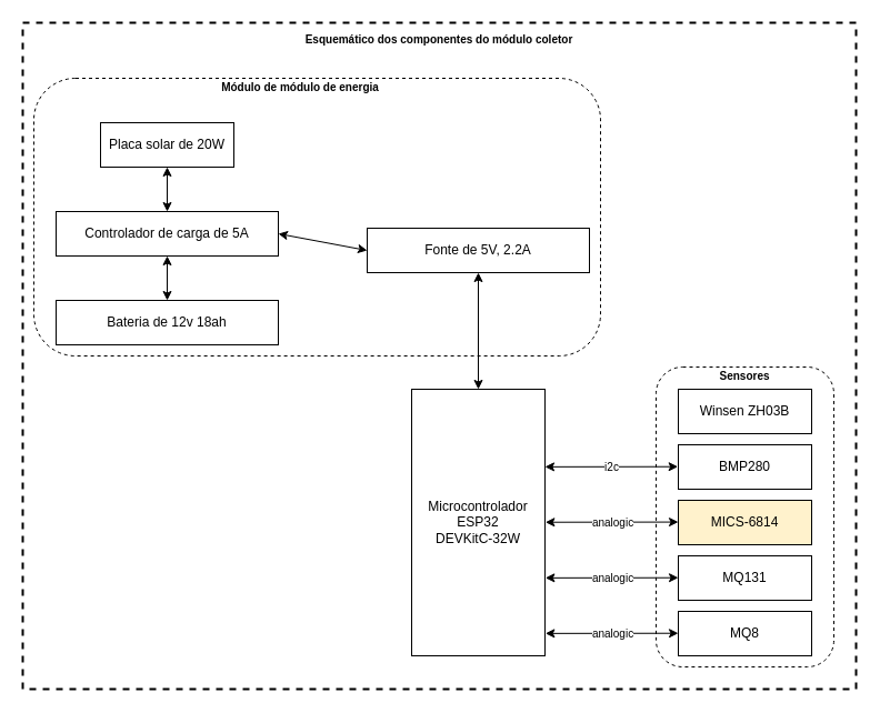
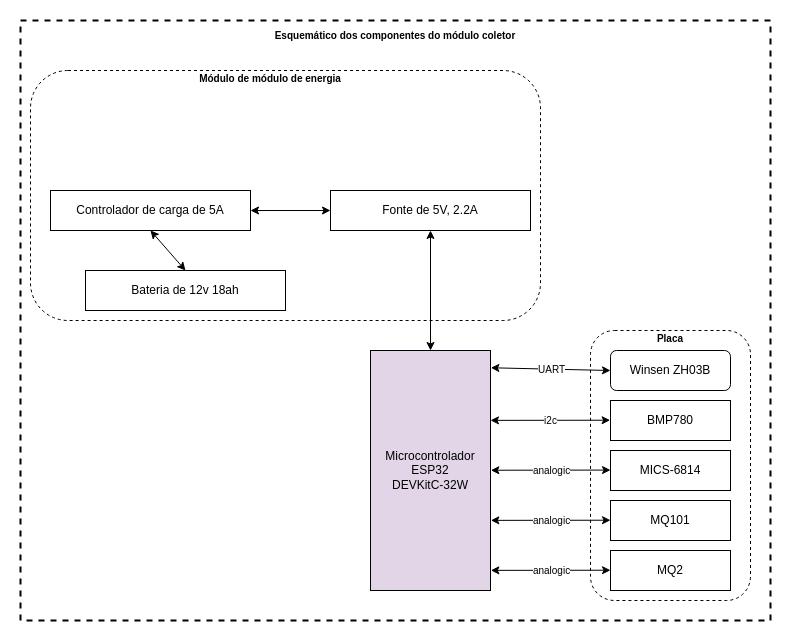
  <mxCell id="0" />
  <mxCell id="1" parent="0" />
- <mxCell id="2" value="Placa solar de 20W" style="rounded=0;whiteSpace=wrap;html=1;" vertex="1" parent="1"><mxGeometry x="90" y="110" width="120" height="40" as="geometry" /></mxCell>
  <mxCell id="3" value="Controlador de carga de 5A" style="rounded=0;whiteSpace=wrap;html=1;" vertex="1" parent="1"><mxGeometry x="50" y="190" width="200" height="40" as="geometry" /></mxCell>
- <mxCell id="4" value="Bateria de 12v 18ah" style="rounded=0;whiteSpace=wrap;html=1;" vertex="1" parent="1"><mxGeometry x="50" y="270" width="200" height="40" as="geometry" /></mxCell>
- <mxCell id="5" value="Fonte de 5V, 2.2A" style="rounded=0;whiteSpace=wrap;html=1;" vertex="1" parent="1"><mxGeometry x="330" y="205" width="200" height="40" as="geometry" /></mxCell>
- <mxCell id="6" value="Microcontrolador&lt;br&gt;ESP32&lt;br&gt;DEVKitC-32W" style="rounded=0;whiteSpace=wrap;html=1;" vertex="1" parent="1"><mxGeometry x="370" y="350" width="120" height="240" as="geometry" /></mxCell>
- <mxCell id="7" value="Winsen ZH03B" style="rounded=0;whiteSpace=wrap;html=1;" vertex="1" parent="1"><mxGeometry x="610" y="350" width="120" height="40" as="geometry" /></mxCell>
- <mxCell id="8" value="BMP280" style="rounded=0;whiteSpace=wrap;html=1;" vertex="1" parent="1"><mxGeometry x="610" y="400" width="120" height="40" as="geometry" /></mxCell>
- <mxCell id="9" value="MICS-6814" style="rounded=0;whiteSpace=wrap;html=1;fillColor=#fff2cc;" vertex="1" parent="1"><mxGeometry x="610" y="450" width="120" height="40" as="geometry" /></mxCell>
- <mxCell id="10" value="MQ131" style="rounded=0;whiteSpace=wrap;html=1;" vertex="1" parent="1"><mxGeometry x="610" y="500" width="120" height="40" as="geometry" /></mxCell>
- <mxCell id="11" value="MQ8" style="rounded=0;whiteSpace=wrap;html=1;" vertex="1" parent="1"><mxGeometry x="610" y="550" width="120" height="40" as="geometry" /></mxCell>
+ <mxCell id="4" value="Bateria de 12v 18ah" style="rounded=0;whiteSpace=wrap;html=1;" vertex="1" parent="1"><mxGeometry x="85" y="270" width="200" height="40" as="geometry" /></mxCell>
+ <mxCell id="5" value="Fonte de 5V, 2.2A" style="rounded=0;whiteSpace=wrap;html=1;" vertex="1" parent="1"><mxGeometry x="330" y="190" width="200" height="40" as="geometry" /></mxCell>
+ <mxCell id="6" value="Microcontrolador&lt;br&gt;ESP32&lt;br&gt;DEVKitC-32W" style="rounded=0;whiteSpace=wrap;html=1;fillColor=#e1d5e7;" vertex="1" parent="1"><mxGeometry x="370" y="350" width="120" height="240" as="geometry" /></mxCell>
+ <mxCell id="7" value="Winsen ZH03B" style="whiteSpace=wrap;html=1;rounded=1;" vertex="1" parent="1"><mxGeometry x="610" y="350" width="120" height="40" as="geometry" /></mxCell>
+ <mxCell id="8" value="BMP780" style="rounded=0;whiteSpace=wrap;html=1;" vertex="1" parent="1"><mxGeometry x="610" y="400" width="120" height="40" as="geometry" /></mxCell>
+ <mxCell id="9" value="MICS-6814" style="rounded=0;whiteSpace=wrap;html=1;" vertex="1" parent="1"><mxGeometry x="610" y="450" width="120" height="40" as="geometry" /></mxCell>
+ <mxCell id="10" value="MQ101" style="rounded=0;whiteSpace=wrap;html=1;" vertex="1" parent="1"><mxGeometry x="610" y="500" width="120" height="40" as="geometry" /></mxCell>
+ <mxCell id="11" value="MQ2" style="rounded=0;whiteSpace=wrap;html=1;" vertex="1" parent="1"><mxGeometry x="610" y="550" width="120" height="40" as="geometry" /></mxCell>
+ <mxCell id="12" value="" style="endArrow=classic;startArrow=classic;html=1;rounded=0;fontSize=10;entryX=0;entryY=0.5;entryDx=0;entryDy=0;exitX=1.003;exitY=0.072;exitDx=0;exitDy=0;exitPerimeter=0;" edge="1" parent="1" source="6" target="7"><mxGeometry width="50" height="50" relative="1" as="geometry"><mxPoint x="530" y="410" as="sourcePoint" /><mxPoint x="580" y="360" as="targetPoint" /></mxGeometry></mxCell>
+ <mxCell id="13" value="UART" style="edgeLabel;html=1;align=center;verticalAlign=middle;resizable=0;points=[];fontSize=10;" vertex="1" connectable="0" parent="12"><mxGeometry x="-0.35" y="1" relative="1" as="geometry"><mxPoint x="21" y="1" as="offset" /></mxGeometry></mxCell>
  <mxCell id="14" value="" style="endArrow=classic;startArrow=classic;html=1;rounded=0;fontSize=10;entryX=0;entryY=0.5;entryDx=0;entryDy=0;exitX=1.003;exitY=0.072;exitDx=0;exitDy=0;exitPerimeter=0;" edge="1" parent="1"><mxGeometry width="50" height="50" relative="1" as="geometry"><mxPoint x="490" y="419.87" as="sourcePoint" /><mxPoint x="609.64" y="419.71" as="targetPoint" /></mxGeometry></mxCell>
  <mxCell id="15" value="i2c" style="edgeLabel;html=1;align=center;verticalAlign=middle;resizable=0;points=[];fontSize=10;" vertex="1" connectable="0" parent="14"><mxGeometry x="-0.35" y="1" relative="1" as="geometry"><mxPoint x="21" y="1" as="offset" /></mxGeometry></mxCell>
  <mxCell id="16" value="" style="endArrow=classic;startArrow=classic;html=1;rounded=0;fontSize=10;entryX=0;entryY=0.5;entryDx=0;entryDy=0;exitX=1.003;exitY=0.072;exitDx=0;exitDy=0;exitPerimeter=0;" edge="1" parent="1"><mxGeometry width="50" height="50" relative="1" as="geometry"><mxPoint x="490.36" y="519.87" as="sourcePoint" /><mxPoint x="610" y="519.71" as="targetPoint" /></mxGeometry></mxCell>
  <mxCell id="17" value="analogic" style="edgeLabel;html=1;align=center;verticalAlign=middle;resizable=0;points=[];fontSize=10;" vertex="1" connectable="0" parent="16"><mxGeometry x="-0.35" y="1" relative="1" as="geometry"><mxPoint x="21" y="1" as="offset" /></mxGeometry></mxCell>
  <mxCell id="18" value="" style="endArrow=classic;startArrow=classic;html=1;rounded=0;fontSize=10;entryX=0;entryY=0.5;entryDx=0;entryDy=0;exitX=1.003;exitY=0.072;exitDx=0;exitDy=0;exitPerimeter=0;" edge="1" parent="1"><mxGeometry width="50" height="50" relative="1" as="geometry"><mxPoint x="490.36" y="569.87" as="sourcePoint" /><mxPoint x="610" y="569.71" as="targetPoint" /></mxGeometry></mxCell>
  <mxCell id="19" value="analogic" style="edgeLabel;html=1;align=center;verticalAlign=middle;resizable=0;points=[];fontSize=10;" vertex="1" connectable="0" parent="18"><mxGeometry x="-0.35" y="1" relative="1" as="geometry"><mxPoint x="21" y="1" as="offset" /></mxGeometry></mxCell>
  <mxCell id="20" value="" style="endArrow=classic;startArrow=classic;html=1;rounded=0;fontSize=10;entryX=0;entryY=0.5;entryDx=0;entryDy=0;exitX=1.003;exitY=0.072;exitDx=0;exitDy=0;exitPerimeter=0;" edge="1" parent="1"><mxGeometry width="50" height="50" relative="1" as="geometry"><mxPoint x="490.36" y="469.74" as="sourcePoint" /><mxPoint x="610" y="469.58" as="targetPoint" /></mxGeometry></mxCell>
  <mxCell id="21" value="analogic" style="edgeLabel;html=1;align=center;verticalAlign=middle;resizable=0;points=[];fontSize=10;" vertex="1" connectable="0" parent="20"><mxGeometry x="-0.35" y="1" relative="1" as="geometry"><mxPoint x="21" y="1" as="offset" /></mxGeometry></mxCell>
  <mxCell id="22" value="" style="rounded=1;whiteSpace=wrap;html=1;fontSize=10;fillColor=none;dashed=1;" vertex="1" parent="1"><mxGeometry x="590" y="330" width="160" height="270" as="geometry" /></mxCell>
- <mxCell id="23" value="&lt;b&gt;Sensores&lt;/b&gt;" style="text;html=1;strokeColor=none;fillColor=none;align=center;verticalAlign=middle;whiteSpace=wrap;rounded=0;dashed=1;fontSize=10;" vertex="1" parent="1"><mxGeometry x="640" y="333" width="60" height="10" as="geometry" /></mxCell>
+ <mxCell id="23" value="&lt;b&gt;Placa&lt;/b&gt;" style="text;html=1;strokeColor=none;fillColor=none;align=center;verticalAlign=middle;whiteSpace=wrap;rounded=0;dashed=1;fontSize=10;" vertex="1" parent="1"><mxGeometry x="640" y="333" width="60" height="10" as="geometry" /></mxCell>
  <mxCell id="24" value="" style="endArrow=classic;startArrow=classic;html=1;rounded=0;fontSize=10;entryX=0.5;entryY=1;entryDx=0;entryDy=0;exitX=0.5;exitY=0;exitDx=0;exitDy=0;" edge="1" parent="1" source="6" target="5"><mxGeometry width="50" height="50" relative="1" as="geometry"><mxPoint x="410" y="380" as="sourcePoint" /><mxPoint x="460" y="330" as="targetPoint" /></mxGeometry></mxCell>
  <mxCell id="25" value="" style="endArrow=classic;startArrow=classic;html=1;rounded=0;fontSize=10;entryX=0;entryY=0.5;entryDx=0;entryDy=0;exitX=1;exitY=0.5;exitDx=0;exitDy=0;" edge="1" parent="1" source="3" target="5"><mxGeometry width="50" height="50" relative="1" as="geometry"><mxPoint x="260" y="370" as="sourcePoint" /><mxPoint x="310" y="320" as="targetPoint" /></mxGeometry></mxCell>
  <mxCell id="26" value="" style="endArrow=classic;startArrow=classic;html=1;rounded=0;fontSize=10;entryX=0.5;entryY=1;entryDx=0;entryDy=0;exitX=0.5;exitY=0;exitDx=0;exitDy=0;" edge="1" parent="1" source="4" target="3"><mxGeometry width="50" height="50" relative="1" as="geometry"><mxPoint x="130" y="410" as="sourcePoint" /><mxPoint x="180" y="360" as="targetPoint" /></mxGeometry></mxCell>
- <mxCell id="27" value="" style="endArrow=classic;startArrow=classic;html=1;rounded=0;fontSize=10;entryX=0.5;entryY=1;entryDx=0;entryDy=0;exitX=0.5;exitY=0;exitDx=0;exitDy=0;" edge="1" parent="1" source="3" target="2"><mxGeometry width="50" height="50" relative="1" as="geometry"><mxPoint x="140" y="220" as="sourcePoint" /><mxPoint x="190" y="170" as="targetPoint" /></mxGeometry></mxCell>
  <mxCell id="28" value="" style="rounded=1;whiteSpace=wrap;html=1;fontSize=10;fillColor=none;dashed=1;" vertex="1" parent="1"><mxGeometry x="30" y="70" width="510" height="250" as="geometry" /></mxCell>
  <mxCell id="29" value="" style="rounded=0;whiteSpace=wrap;html=1;fontSize=10;fillColor=none;dashed=1;strokeWidth=2;" vertex="1" parent="1"><mxGeometry x="20" y="20" width="750" height="600" as="geometry" /></mxCell>
  <mxCell id="30" value="&lt;b&gt;Módulo de módulo de energia&lt;/b&gt;" style="text;html=1;strokeColor=none;fillColor=none;align=center;verticalAlign=middle;whiteSpace=wrap;rounded=0;dashed=1;fontSize=10;" vertex="1" parent="1"><mxGeometry x="90" y="73" width="360" height="10" as="geometry" /></mxCell>
  <mxCell id="31" value="&lt;b&gt;Esquemático dos componentes do módulo coletor&lt;/b&gt;" style="text;html=1;strokeColor=none;fillColor=none;align=center;verticalAlign=middle;whiteSpace=wrap;rounded=0;dashed=1;fontSize=10;" vertex="1" parent="1"><mxGeometry x="215" y="30" width="360" height="10" as="geometry" /></mxCell>
